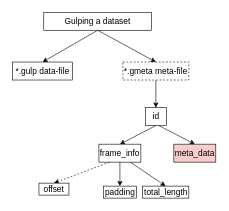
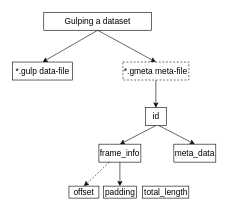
  <mxCell id="0" />
  <mxCell id="1" parent="0" />
  <mxCell id="2" value="" style="endArrow=classic;html=1;entryX=0.5;entryY=0;entryDx=0;entryDy=0;" edge="1" parent="1" target="5"><mxGeometry width="50" height="50" relative="1" as="geometry"><mxPoint x="162" y="50" as="sourcePoint" /><mxPoint x="12" y="100" as="targetPoint" /></mxGeometry></mxCell>
  <mxCell id="3" value="&lt;font style=&quot;font-size: 14px&quot;&gt;Gulping a dataset&lt;/font&gt;" style="rounded=0;whiteSpace=wrap;html=1;" vertex="1" parent="1"><mxGeometry x="72" y="20" width="180" height="30" as="geometry" /></mxCell>
  <mxCell id="4" value="" style="endArrow=classic;html=1;entryX=0.5;entryY=0;entryDx=0;entryDy=0;" edge="1" parent="1" target="7"><mxGeometry width="50" height="50" relative="1" as="geometry"><mxPoint x="162" y="50" as="sourcePoint" /><mxPoint x="292" y="100" as="targetPoint" /></mxGeometry></mxCell>
  <mxCell id="5" value="&lt;font style=&quot;font-size: 14px&quot;&gt;*.gulp data-file&lt;/font&gt;" style="rounded=0;whiteSpace=wrap;html=1;" vertex="1" parent="1"><mxGeometry x="20" y="103" width="100" height="30" as="geometry" /></mxCell>
  <mxCell id="6" value="" style="edgeStyle=orthogonalEdgeStyle;rounded=0;orthogonalLoop=1;jettySize=auto;html=1;" edge="1" parent="1" source="7" target="8"><mxGeometry relative="1" as="geometry" /></mxCell>
  <mxCell id="7" value="&lt;font style=&quot;font-size: 14px&quot;&gt;*.gmeta meta-file&lt;/font&gt;" style="rounded=0;whiteSpace=wrap;html=1;dashed=1;" vertex="1" parent="1"><mxGeometry x="204" y="103" width="110" height="30" as="geometry" /></mxCell>
  <mxCell id="8" value="&lt;font style=&quot;font-size: 14px&quot;&gt;id&lt;/font&gt;" style="rounded=0;whiteSpace=wrap;html=1;" vertex="1" parent="1"><mxGeometry x="241.5" y="179" width="35" height="30" as="geometry" /></mxCell>
  <mxCell id="9" value="" style="endArrow=classic;html=1;entryX=0.5;entryY=0;entryDx=0;entryDy=0;exitX=0.5;exitY=1;exitDx=0;exitDy=0;" edge="1" parent="1" source="8" target="11"><mxGeometry width="50" height="50" relative="1" as="geometry"><mxPoint x="302" y="210" as="sourcePoint" /><mxPoint x="272" y="240" as="targetPoint" /></mxGeometry></mxCell>
  <mxCell id="10" value="" style="endArrow=classic;html=1;exitX=0.643;exitY=1;exitDx=0;exitDy=0;exitPerimeter=0;entryX=0.5;entryY=0;entryDx=0;entryDy=0;" edge="1" parent="1" source="8" target="12"><mxGeometry width="50" height="50" relative="1" as="geometry"><mxPoint x="302" y="210" as="sourcePoint" /><mxPoint x="332" y="240" as="targetPoint" /></mxGeometry></mxCell>
  <mxCell id="11" value="&lt;font style=&quot;font-size: 14px&quot;&gt;frame_info&lt;/font&gt;" style="rounded=0;whiteSpace=wrap;html=1;" vertex="1" parent="1"><mxGeometry x="164" y="240" width="70" height="30" as="geometry" /></mxCell>
- <mxCell id="12" value="&lt;font style=&quot;font-size: 14px&quot;&gt;meta_data&lt;/font&gt;" style="rounded=0;whiteSpace=wrap;html=1;fillColor=#f8cecc;" vertex="1" parent="1"><mxGeometry x="289" y="240" width="70" height="30" as="geometry" /></mxCell>
+ <mxCell id="12" value="&lt;font style=&quot;font-size: 14px&quot;&gt;meta_data&lt;/font&gt;" style="rounded=0;whiteSpace=wrap;html=1;" vertex="1" parent="1"><mxGeometry x="289" y="240" width="70" height="30" as="geometry" /></mxCell>
  <mxCell id="13" value="" style="endArrow=classic;html=1;exitX=0.25;exitY=1;exitDx=0;exitDy=0;entryX=0.5;entryY=0;entryDx=0;entryDy=0;dashed=1;" edge="1" parent="1" source="11" target="18"><mxGeometry width="50" height="50" relative="1" as="geometry"><mxPoint x="82" y="290" as="sourcePoint" /><mxPoint x="157" y="310" as="targetPoint" /></mxGeometry></mxCell>
  <mxCell id="14" value="" style="endArrow=classic;html=1;exitX=0.5;exitY=1;exitDx=0;exitDy=0;entryX=0.5;entryY=0;entryDx=0;entryDy=0;" edge="1" parent="1" source="11" target="16"><mxGeometry width="50" height="50" relative="1" as="geometry"><mxPoint x="82" y="290" as="sourcePoint" /><mxPoint x="232" y="300" as="targetPoint" /></mxGeometry></mxCell>
- <mxCell id="15" value="" style="endArrow=classic;html=1;exitX=0.75;exitY=1;exitDx=0;exitDy=0;entryX=0.5;entryY=0;entryDx=0;entryDy=0;" edge="1" parent="1" source="11" target="17"><mxGeometry width="50" height="50" relative="1" as="geometry"><mxPoint x="82" y="290" as="sourcePoint" /><mxPoint x="292" y="310" as="targetPoint" /></mxGeometry></mxCell>
  <mxCell id="16" value="&lt;font style=&quot;font-size: 14px&quot;&gt;padding&lt;/font&gt;" style="rounded=0;whiteSpace=wrap;html=1;" vertex="1" parent="1"><mxGeometry x="171.5" y="310" width="55" height="20" as="geometry" /></mxCell>
  <mxCell id="17" value="&lt;font style=&quot;font-size: 14px&quot;&gt;total_length&lt;/font&gt;" style="rounded=0;whiteSpace=wrap;html=1;" vertex="1" parent="1"><mxGeometry x="236.5" y="310" width="77.5" height="20" as="geometry" /></mxCell>
- <mxCell id="18" value="&lt;font style=&quot;font-size: 14px&quot;&gt;offset&lt;/font&gt;" style="rounded=0;whiteSpace=wrap;html=1;" vertex="1" parent="1"><mxGeometry x="64" y="305" width="50" height="20" as="geometry" /></mxCell>
+ <mxCell id="18" value="&lt;font style=&quot;font-size: 14px&quot;&gt;offset&lt;/font&gt;" style="rounded=0;whiteSpace=wrap;html=1;" vertex="1" parent="1"><mxGeometry x="114" y="310" width="50" height="20" as="geometry" /></mxCell>
